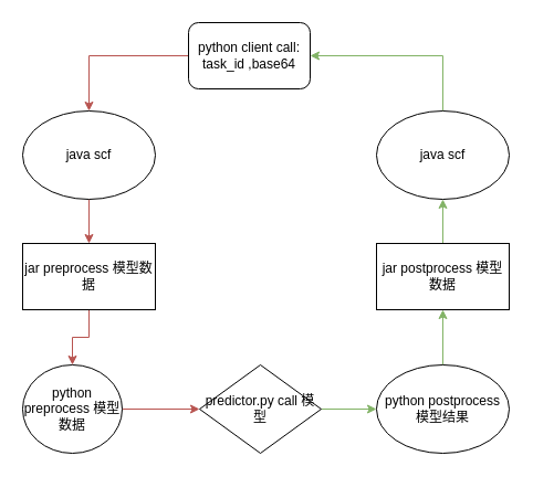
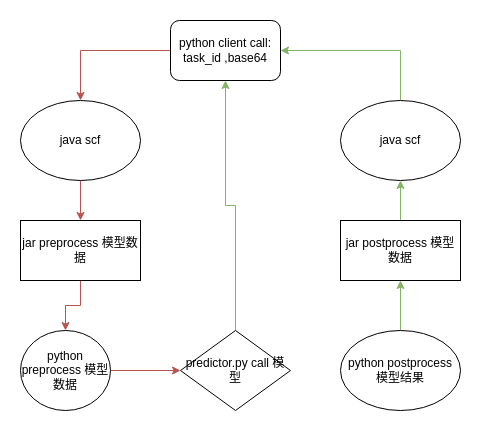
  <mxCell id="0" />
  <mxCell id="1" parent="0" />
  <mxCell id="2" style="edgeStyle=orthogonalEdgeStyle;rounded=0;orthogonalLoop=1;jettySize=auto;html=1;fillColor=#f8cecc;strokeColor=#b85450;" edge="1" parent="1" source="3" target="5"><mxGeometry relative="1" as="geometry" /></mxCell>
  <mxCell id="3" value="python client call:&lt;br&gt;task_id ,base64" style="rounded=1;whiteSpace=wrap;html=1;" vertex="1" parent="1"><mxGeometry x="170" y="20" width="110" height="60" as="geometry" /></mxCell>
  <mxCell id="4" value="" style="edgeStyle=orthogonalEdgeStyle;rounded=0;orthogonalLoop=1;jettySize=auto;html=1;fillColor=#f8cecc;strokeColor=#b85450;" edge="1" parent="1" source="5" target="9"><mxGeometry relative="1" as="geometry" /></mxCell>
  <mxCell id="5" value="java scf" style="ellipse;whiteSpace=wrap;html=1;" vertex="1" parent="1"><mxGeometry x="20" y="100" width="120" height="80" as="geometry" /></mxCell>
  <mxCell id="6" style="edgeStyle=orthogonalEdgeStyle;rounded=0;orthogonalLoop=1;jettySize=auto;html=1;entryX=1;entryY=0.5;entryDx=0;entryDy=0;fillColor=#d5e8d4;strokeColor=#82b366;" edge="1" parent="1" source="7" target="3"><mxGeometry relative="1" as="geometry"><Array as="points"><mxPoint x="400" y="50" /></Array></mxGeometry></mxCell>
  <mxCell id="7" value="java scf" style="ellipse;whiteSpace=wrap;html=1;" vertex="1" parent="1"><mxGeometry x="340" y="100" width="120" height="80" as="geometry" /></mxCell>
  <mxCell id="8" value="" style="edgeStyle=orthogonalEdgeStyle;rounded=0;orthogonalLoop=1;jettySize=auto;html=1;fillColor=#f8cecc;strokeColor=#b85450;" edge="1" parent="1" source="9" target="11"><mxGeometry relative="1" as="geometry" /></mxCell>
  <mxCell id="9" value="jar preprocess 模型数据" style="whiteSpace=wrap;html=1;" vertex="1" parent="1"><mxGeometry x="20" y="220" width="120" height="60" as="geometry" /></mxCell>
  <mxCell id="10" value="" style="edgeStyle=orthogonalEdgeStyle;rounded=0;orthogonalLoop=1;jettySize=auto;html=1;fillColor=#f8cecc;strokeColor=#b85450;" edge="1" parent="1" source="11" target="13"><mxGeometry relative="1" as="geometry" /></mxCell>
  <mxCell id="11" value="python preprocess 模型数据" style="ellipse;whiteSpace=wrap;html=1;" vertex="1" parent="1"><mxGeometry x="20" y="330" width="90" height="80" as="geometry" /></mxCell>
- <mxCell id="12" value="" style="edgeStyle=orthogonalEdgeStyle;rounded=0;orthogonalLoop=1;jettySize=auto;html=1;fillColor=#d5e8d4;strokeColor=#82b366;" edge="1" parent="1" source="13" target="15"><mxGeometry relative="1" as="geometry" /></mxCell>
+ <mxCell id="12" value="" style="edgeStyle=orthogonalEdgeStyle;rounded=0;orthogonalLoop=1;jettySize=auto;html=1;fillColor=#d5e8d4;strokeColor=#82b366;" edge="1" parent="1" source="13" target="3"><mxGeometry relative="1" as="geometry" /></mxCell>
  <mxCell id="13" value="predictor.py call 模型" style="rhombus;whiteSpace=wrap;html=1;" vertex="1" parent="1"><mxGeometry x="180" y="330" width="110" height="80" as="geometry" /></mxCell>
  <mxCell id="14" value="" style="edgeStyle=orthogonalEdgeStyle;rounded=0;orthogonalLoop=1;jettySize=auto;html=1;fillColor=#d5e8d4;strokeColor=#82b366;" edge="1" parent="1" source="15" target="17"><mxGeometry relative="1" as="geometry" /></mxCell>
  <mxCell id="15" value="python postprocess 模型结果" style="ellipse;whiteSpace=wrap;html=1;" vertex="1" parent="1"><mxGeometry x="340" y="330" width="120" height="80" as="geometry" /></mxCell>
  <mxCell id="16" style="edgeStyle=orthogonalEdgeStyle;rounded=0;orthogonalLoop=1;jettySize=auto;html=1;entryX=0.5;entryY=1;entryDx=0;entryDy=0;fillColor=#d5e8d4;strokeColor=#82b366;" edge="1" parent="1" source="17" target="7"><mxGeometry relative="1" as="geometry" /></mxCell>
  <mxCell id="17" value="jar postprocess 模型数据" style="whiteSpace=wrap;html=1;" vertex="1" parent="1"><mxGeometry x="340" y="220" width="120" height="60" as="geometry" /></mxCell>
